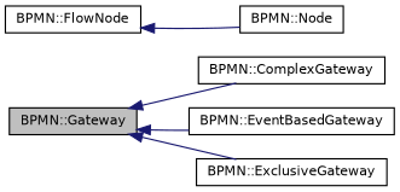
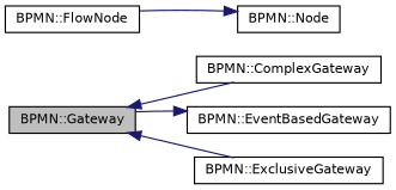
  digraph {
    rankdir=LR
    node [color=black fillcolor=white fontname=Helvetica fontsize=10 shape=record style=filled]
    edge [color=midnightblue dir=back fontname=Helvetica fontsize=10 labelfontname=Helvetica labelfontsize=10 style=solid]
    n1 [fillcolor=grey75 fontcolor=black height=0.2 label="BPMN::Gateway" width=0.4]
    n2 [height=0.2 label="BPMN::ComplexGateway" width=0.4]
    n3 [height=0.2 label="BPMN::EventBasedGateway" width=0.4]
    n4 [height=0.2 label="BPMN::ExclusiveGateway" width=0.4]
    n5 [height=0.2 label="BPMN::FlowNode" width=0.4]
    n6 [height=0.2 label="BPMN::Node" width=0.4]
    n1 -> n2
-   n1 -> n3
+   n3 -> n1
    n1 -> n4
-   n5 -> n6
+   n6 -> n5
  }
